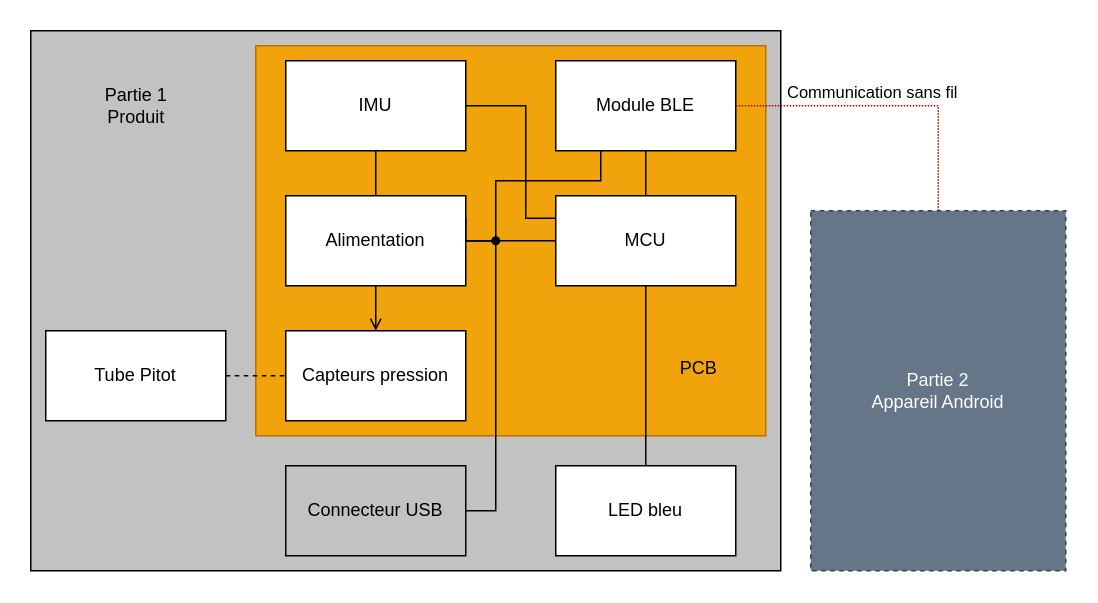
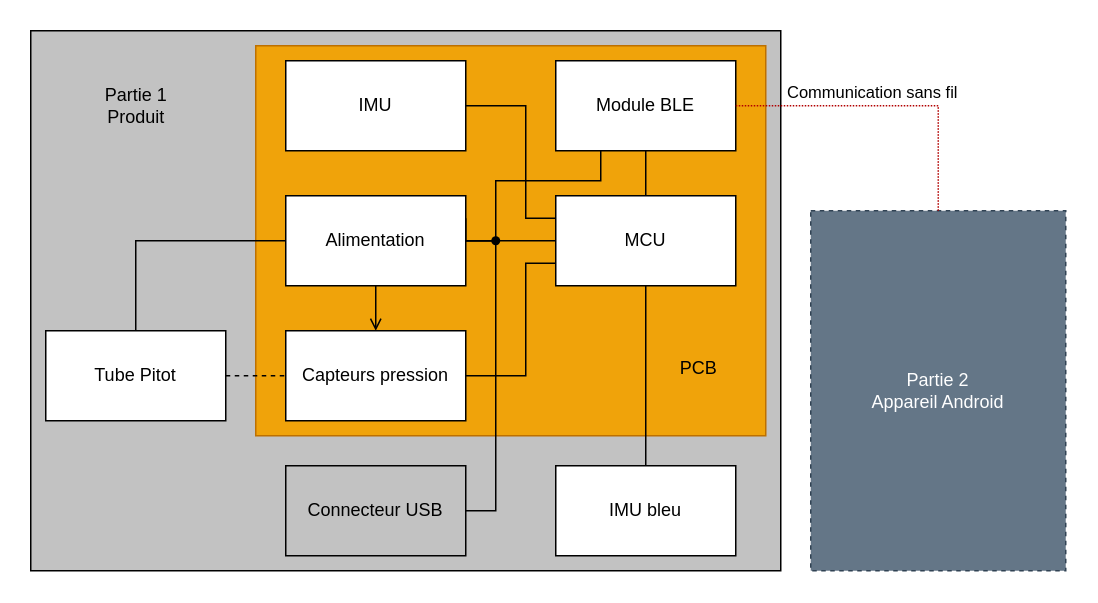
  <mxCell id="0" />
  <mxCell id="1" parent="0" />
  <mxCell id="2" value="" style="rounded=0;whiteSpace=wrap;html=1;fillColor=#C2C2C2;" parent="1" vertex="1"><mxGeometry x="20" y="20" width="500" height="360" as="geometry" /></mxCell>
  <mxCell id="3" value="" style="rounded=0;whiteSpace=wrap;html=1;fillColor=#f0a30a;fontColor=#000000;strokeColor=#BD7000;fillStyle=auto;" parent="1" vertex="1"><mxGeometry x="170" y="30" width="340" height="260" as="geometry" /></mxCell>
  <mxCell id="4" value="Module BLE" style="rounded=0;whiteSpace=wrap;html=1;" parent="1" vertex="1"><mxGeometry x="370" y="40" width="120" height="60" as="geometry" /></mxCell>
  <mxCell id="5" style="edgeStyle=orthogonalEdgeStyle;rounded=0;orthogonalLoop=1;jettySize=auto;html=1;entryX=0;entryY=0.25;entryDx=0;entryDy=0;startArrow=none;startFill=0;endArrow=none;endFill=0;" parent="1" source="6" target="10" edge="1"><mxGeometry relative="1" as="geometry"><Array as="points"><mxPoint x="350" y="70" /><mxPoint x="350" y="145" /></Array></mxGeometry></mxCell>
  <mxCell id="6" value="IMU" style="rounded=0;whiteSpace=wrap;html=1;" parent="1" vertex="1"><mxGeometry x="190" y="40" width="120" height="60" as="geometry" /></mxCell>
  <mxCell id="7" value="" style="edgeStyle=orthogonalEdgeStyle;rounded=0;orthogonalLoop=1;jettySize=auto;html=1;endArrow=none;endFill=0;dashed=1;" parent="1" source="8" target="12" edge="1"><mxGeometry relative="1" as="geometry" /></mxCell>
  <mxCell id="8" value="Tube Pitot" style="rounded=0;whiteSpace=wrap;html=1;" parent="1" vertex="1"><mxGeometry x="30" y="220" width="120" height="60" as="geometry" /></mxCell>
  <mxCell id="9" style="edgeStyle=orthogonalEdgeStyle;rounded=0;orthogonalLoop=1;jettySize=auto;html=1;exitX=0.5;exitY=0;exitDx=0;exitDy=0;entryX=0.5;entryY=1;entryDx=0;entryDy=0;endArrow=none;endFill=0;" edge="1" parent="1" source="10" target="4"><mxGeometry relative="1" as="geometry" /></mxCell>
  <mxCell id="10" value="MCU" style="rounded=0;whiteSpace=wrap;html=1;" parent="1" vertex="1"><mxGeometry x="370" y="130" width="120" height="60" as="geometry" /></mxCell>
+ <mxCell id="11" style="edgeStyle=orthogonalEdgeStyle;rounded=0;orthogonalLoop=1;jettySize=auto;html=1;entryX=0;entryY=0.75;entryDx=0;entryDy=0;strokeWidth=1;startArrow=none;startFill=0;endSize=6;endArrow=none;endFill=0;" parent="1" source="12" target="10" edge="1"><mxGeometry relative="1" as="geometry"><Array as="points"><mxPoint x="350" y="250" /><mxPoint x="350" y="175" /></Array></mxGeometry></mxCell>
  <mxCell id="12" value="Capteurs pression" style="whiteSpace=wrap;html=1;rounded=0;" parent="1" vertex="1"><mxGeometry x="190" y="220" width="120" height="60" as="geometry" /></mxCell>
  <mxCell id="13" value="Partie 2&lt;br&gt;Appareil Android" style="rounded=0;whiteSpace=wrap;html=1;fillColor=#647687;fontColor=#ffffff;strokeColor=#314354;dashed=1;" parent="1" vertex="1"><mxGeometry x="540" y="140" width="170" height="240" as="geometry" /></mxCell>
- <mxCell id="14" style="edgeStyle=orthogonalEdgeStyle;rounded=0;orthogonalLoop=1;jettySize=auto;html=1;entryX=0.5;entryY=1;entryDx=0;entryDy=0;strokeWidth=1;startArrow=none;startFill=0;endSize=6;endArrow=none;endFill=0;" parent="1" source="19" target="6" edge="1"><mxGeometry relative="1" as="geometry" /></mxCell>
+ <mxCell id="14" style="edgeStyle=orthogonalEdgeStyle;rounded=0;orthogonalLoop=1;jettySize=auto;html=1;strokeWidth=1;startArrow=none;startFill=0;endSize=6;endArrow=none;endFill=0;" parent="1" source="19" target="8" edge="1"><mxGeometry relative="1" as="geometry" /></mxCell>
  <mxCell id="15" style="edgeStyle=orthogonalEdgeStyle;rounded=0;orthogonalLoop=1;jettySize=auto;html=1;exitX=0.5;exitY=1;exitDx=0;exitDy=0;entryX=0.5;entryY=0;entryDx=0;entryDy=0;strokeWidth=1;startArrow=none;startFill=0;endSize=6;endArrow=open;endFill=0;" parent="1" source="19" target="12" edge="1"><mxGeometry relative="1" as="geometry" /></mxCell>
  <mxCell id="16" style="edgeStyle=orthogonalEdgeStyle;rounded=0;orthogonalLoop=1;jettySize=auto;html=1;entryX=0;entryY=0.5;entryDx=0;entryDy=0;strokeWidth=1;startArrow=none;startFill=0;endSize=6;endArrow=none;endFill=0;" parent="1" source="19" target="10" edge="1"><mxGeometry relative="1" as="geometry" /></mxCell>
  <mxCell id="17" style="edgeStyle=orthogonalEdgeStyle;rounded=0;orthogonalLoop=1;jettySize=auto;html=1;entryX=0.25;entryY=1;entryDx=0;entryDy=0;strokeWidth=1;startArrow=none;startFill=0;endSize=6;exitX=1;exitY=0.25;exitDx=0;exitDy=0;endArrow=none;endFill=0;" parent="1" source="19" target="4" edge="1"><mxGeometry relative="1" as="geometry"><Array as="points"><mxPoint x="310" y="160" /><mxPoint x="330" y="160" /><mxPoint x="330" y="120" /><mxPoint x="400" y="120" /></Array></mxGeometry></mxCell>
  <mxCell id="18" style="edgeStyle=elbowEdgeStyle;rounded=0;orthogonalLoop=1;jettySize=auto;html=1;entryX=1;entryY=0.5;entryDx=0;entryDy=0;startArrow=none;startFill=0;endArrow=none;endFill=0;" edge="1" parent="1" source="27" target="26"><mxGeometry relative="1" as="geometry"><Array as="points"><mxPoint x="330" y="210" /><mxPoint x="340" y="220" /></Array></mxGeometry></mxCell>
  <mxCell id="19" value="Alimentation" style="rounded=0;whiteSpace=wrap;html=1;" parent="1" vertex="1"><mxGeometry x="190" y="130" width="120" height="60" as="geometry" /></mxCell>
  <mxCell id="20" value="PCB" style="text;html=1;align=center;verticalAlign=middle;resizable=0;points=[];autosize=1;strokeColor=none;fillColor=none;" parent="1" vertex="1"><mxGeometry x="440" y="230" width="50" height="30" as="geometry" /></mxCell>
  <mxCell id="21" style="edgeStyle=orthogonalEdgeStyle;rounded=0;orthogonalLoop=1;jettySize=auto;html=1;exitX=1;exitY=0.5;exitDx=0;exitDy=0;dashed=1;startArrow=none;startFill=0;fillColor=#e51400;strokeColor=#B20000;strokeWidth=1;endSize=6;dashPattern=1 1;entryX=0.5;entryY=0;entryDx=0;entryDy=0;endArrow=none;endFill=0;" parent="1" source="4" target="13" edge="1"><mxGeometry relative="1" as="geometry"><mxPoint x="625" y="40" as="targetPoint" /><Array as="points"><mxPoint x="625" y="70" /></Array></mxGeometry></mxCell>
  <mxCell id="22" value="&lt;span style=&quot;background-color: rgb(255, 255, 255);&quot;&gt;Communication sans fil&lt;/span&gt;" style="edgeLabel;html=1;align=center;verticalAlign=middle;resizable=0;points=[];" parent="21" vertex="1" connectable="0"><mxGeometry x="-0.269" y="2" relative="1" as="geometry"><mxPoint x="15" y="-8" as="offset" /></mxGeometry></mxCell>
  <mxCell id="23" value="&lt;div&gt;Partie 1&lt;/div&gt;&lt;div&gt;Produit&lt;/div&gt;" style="text;html=1;align=center;verticalAlign=middle;resizable=0;points=[];autosize=1;strokeColor=none;fillColor=none;" parent="1" vertex="1"><mxGeometry x="55" y="50" width="70" height="40" as="geometry" /></mxCell>
  <mxCell id="24" style="edgeStyle=orthogonalEdgeStyle;rounded=0;orthogonalLoop=1;jettySize=auto;html=1;entryX=0.5;entryY=1;entryDx=0;entryDy=0;strokeWidth=1;startArrow=none;startFill=0;endSize=6;endArrow=none;endFill=0;" parent="1" source="25" target="10" edge="1"><mxGeometry relative="1" as="geometry" /></mxCell>
- <mxCell id="25" value="LED bleu" style="rounded=0;whiteSpace=wrap;html=1;" parent="1" vertex="1"><mxGeometry x="370" y="310" width="120" height="60" as="geometry" /></mxCell>
+ <mxCell id="25" value="IMU bleu" style="rounded=0;whiteSpace=wrap;html=1;" parent="1" vertex="1"><mxGeometry x="370" y="310" width="120" height="60" as="geometry" /></mxCell>
  <mxCell id="26" value="Connecteur USB" style="rounded=0;whiteSpace=wrap;html=1;fillColor=#c2c2c2;" vertex="1" parent="1"><mxGeometry x="190" y="310" width="120" height="60" as="geometry" /></mxCell>
  <mxCell id="27" value="" style="shape=waypoint;sketch=0;fillStyle=solid;size=6;pointerEvents=1;points=[];fillColor=none;resizable=0;rotatable=0;perimeter=centerPerimeter;snapToPoint=1;" vertex="1" parent="1"><mxGeometry x="310" y="140" width="40" height="40" as="geometry" /></mxCell>
  <mxCell id="28" value="" style="edgeStyle=elbowEdgeStyle;rounded=0;orthogonalLoop=1;jettySize=auto;html=1;entryDx=0;entryDy=0;startArrow=none;startFill=0;endArrow=none;endFill=0;" edge="1" parent="1" source="19" target="27"><mxGeometry relative="1" as="geometry"><mxPoint x="310" y="160" as="sourcePoint" /><mxPoint x="310" y="340" as="targetPoint" /><Array as="points" /></mxGeometry></mxCell>
